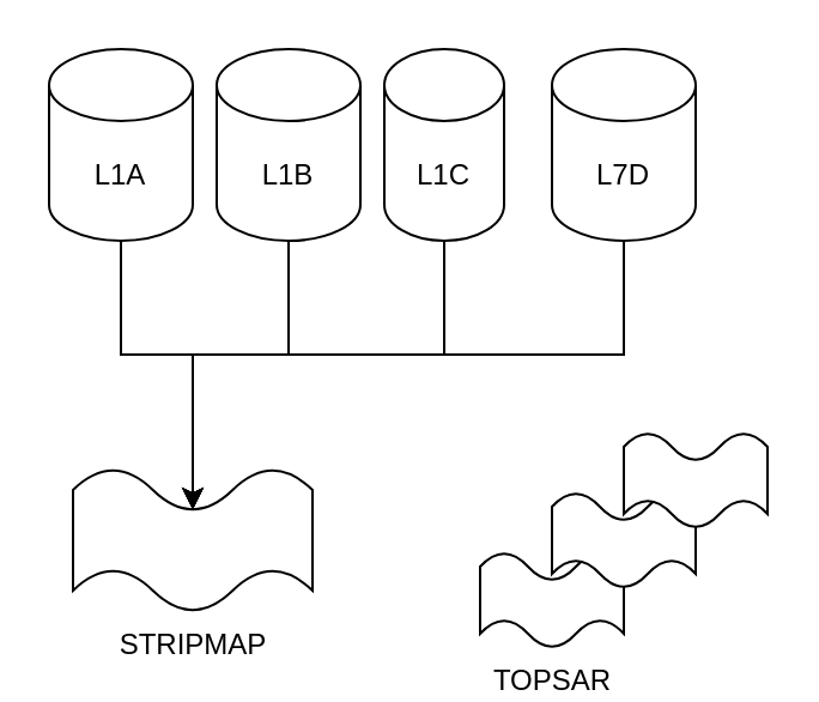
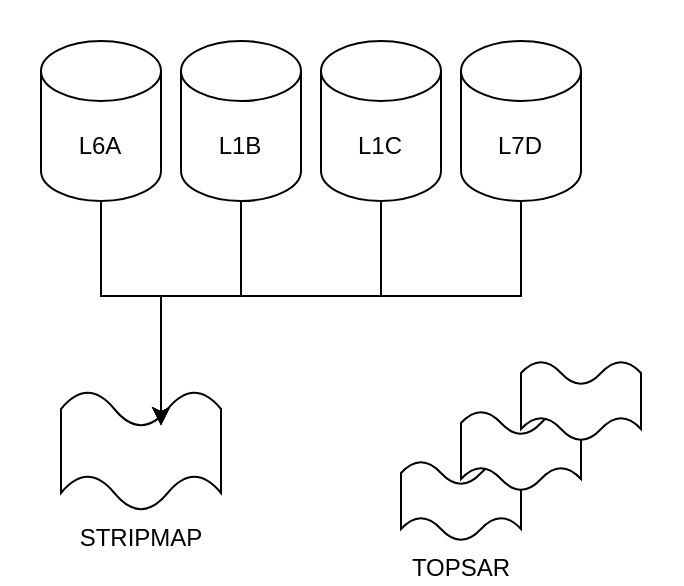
  <mxCell id="0" />
  <mxCell id="1" parent="0" />
- <mxCell id="2" value="L1A" style="shape=cylinder3;whiteSpace=wrap;html=1;boundedLbl=1;backgroundOutline=1;size=15;" vertex="1" parent="1"><mxGeometry x="20" y="20" width="60" height="80" as="geometry" /></mxCell>
+ <mxCell id="2" value="L6A" style="shape=cylinder3;whiteSpace=wrap;html=1;boundedLbl=1;backgroundOutline=1;size=15;" vertex="1" parent="1"><mxGeometry x="20" y="20" width="60" height="80" as="geometry" /></mxCell>
  <mxCell id="3" value="L1B" style="shape=cylinder3;whiteSpace=wrap;html=1;boundedLbl=1;backgroundOutline=1;size=15;" vertex="1" parent="1"><mxGeometry x="90" y="20" width="60" height="80" as="geometry" /></mxCell>
- <mxCell id="4" value="L1C" style="shape=cylinder3;whiteSpace=wrap;html=1;boundedLbl=1;backgroundOutline=1;size=15;" vertex="1" parent="1"><mxGeometry x="160" y="20" width="50" height="80" as="geometry" /></mxCell>
+ <mxCell id="4" value="L1C" style="shape=cylinder3;whiteSpace=wrap;html=1;boundedLbl=1;backgroundOutline=1;size=15;" vertex="1" parent="1"><mxGeometry x="160" y="20" width="60" height="80" as="geometry" /></mxCell>
  <mxCell id="5" value="L7D" style="shape=cylinder3;whiteSpace=wrap;html=1;boundedLbl=1;backgroundOutline=1;size=15;" vertex="1" parent="1"><mxGeometry x="230" y="20" width="60" height="80" as="geometry" /></mxCell>
- <mxCell id="6" value="&lt;div&gt;STRIPMAP&lt;/div&gt;" style="verticalLabelPosition=bottom;verticalAlign=top;html=1;shape=mxgraph.basic.wave2;dy=0.3;" vertex="1" parent="1"><mxGeometry x="30" y="195" width="100" height="60" as="geometry" /></mxCell>
+ <mxCell id="6" value="&lt;div&gt;STRIPMAP&lt;/div&gt;" style="verticalLabelPosition=bottom;verticalAlign=top;html=1;shape=mxgraph.basic.wave2;dy=0.3;" vertex="1" parent="1"><mxGeometry x="30" y="195" width="80" height="60" as="geometry" /></mxCell>
  <mxCell id="7" style="edgeStyle=orthogonalEdgeStyle;rounded=0;orthogonalLoop=1;jettySize=auto;html=1;exitX=0.5;exitY=1;exitDx=0;exitDy=0;exitPerimeter=0;entryX=0;entryY=0;entryDx=50;entryDy=17.1;entryPerimeter=0;" edge="1" parent="1" source="2" target="6"><mxGeometry relative="1" as="geometry" /></mxCell>
  <mxCell id="8" style="edgeStyle=orthogonalEdgeStyle;rounded=0;orthogonalLoop=1;jettySize=auto;html=1;exitX=0.5;exitY=1;exitDx=0;exitDy=0;exitPerimeter=0;entryX=0;entryY=0;entryDx=50;entryDy=17.1;entryPerimeter=0;" edge="1" parent="1" source="3" target="6"><mxGeometry relative="1" as="geometry" /></mxCell>
  <mxCell id="9" style="edgeStyle=orthogonalEdgeStyle;rounded=0;orthogonalLoop=1;jettySize=auto;html=1;exitX=0.5;exitY=1;exitDx=0;exitDy=0;exitPerimeter=0;entryX=0;entryY=0;entryDx=50;entryDy=17.1;entryPerimeter=0;" edge="1" parent="1" source="4" target="6"><mxGeometry relative="1" as="geometry" /></mxCell>
  <mxCell id="10" style="edgeStyle=orthogonalEdgeStyle;rounded=0;orthogonalLoop=1;jettySize=auto;html=1;exitX=0.5;exitY=1;exitDx=0;exitDy=0;exitPerimeter=0;entryX=0;entryY=0;entryDx=50;entryDy=17.1;entryPerimeter=0;" edge="1" parent="1" source="5" target="6"><mxGeometry relative="1" as="geometry" /></mxCell>
  <mxCell id="11" value="TOPSAR" style="verticalLabelPosition=bottom;verticalAlign=top;html=1;shape=mxgraph.basic.wave2;dy=0.3;" vertex="1" parent="1"><mxGeometry x="200" y="230" width="60" height="40" as="geometry" /></mxCell>
  <mxCell id="12" value="" style="verticalLabelPosition=bottom;verticalAlign=top;html=1;shape=mxgraph.basic.wave2;dy=0.3;" vertex="1" parent="1"><mxGeometry x="230" y="205" width="60" height="40" as="geometry" /></mxCell>
  <mxCell id="13" value="" style="verticalLabelPosition=bottom;verticalAlign=top;html=1;shape=mxgraph.basic.wave2;dy=0.3;" vertex="1" parent="1"><mxGeometry x="260" y="180" width="60" height="40" as="geometry" /></mxCell>
